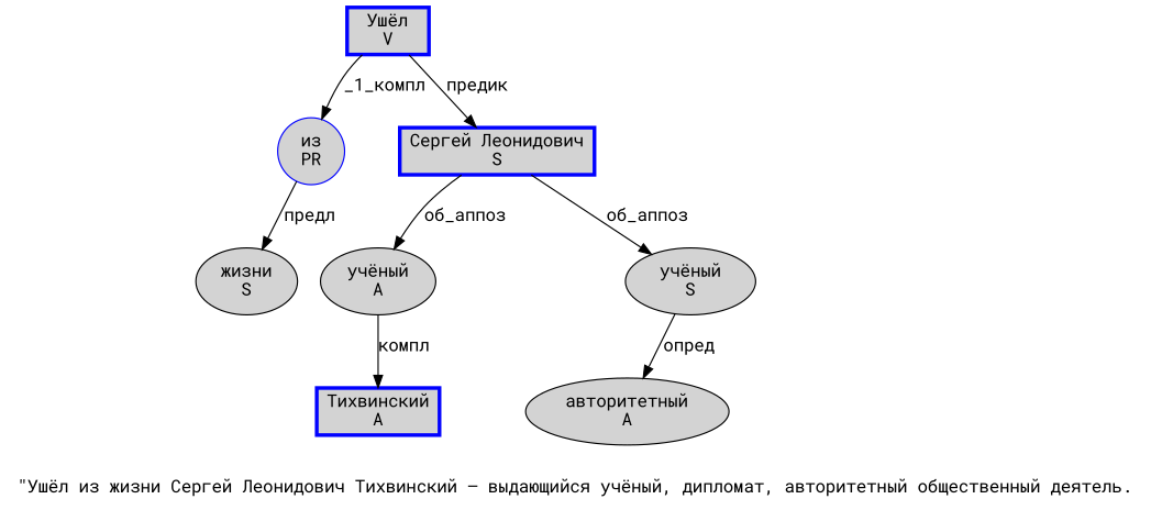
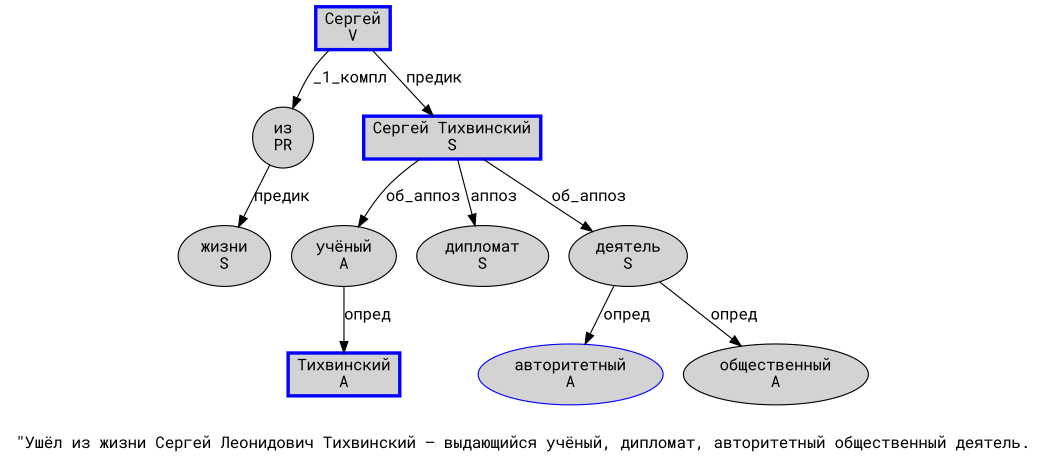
  digraph {
    fontname="Roboto Mono"
    label="\"Ушёл из жизни Сергей Леонидович Тихвинский – выдающийся учёный, дипломат, авторитетный общественный деятель."
    node [fillcolor=lightgray fontname="Roboto Mono" penwidth=1 shape=ellipse style=filled]
    edge [fontname="Roboto Mono"]
-   n1 [color=blue label="Ушёл\nV" penwidth=3 shape=box]
-   n2 [label="из\nPR" color=blue]
-   n3 [color=blue label="Сергей Леонидович\nS" penwidth=3 shape=box]
+   n1 [color=blue label="Сергей\nV" penwidth=3 shape=box]
+   n2 [label="из\nPR"]
+   n3 [color=blue label="Сергей Тихвинский\nS" penwidth=3 shape=box]
    n4 [label="жизни\nS"]
    n5 [label="учёный\nA"]
-   n7 [label="учёный\nS"]
+   n6 [label="дипломат\nS"]
+   n7 [label="деятель\nS"]
    n8 [color=blue label="Тихвинский\nA" penwidth=3 shape=box]
-   n9 [label="авторитетный\nA"]
+   n9 [label="авторитетный\nA" color=blue]
+   n10 [label="общественный\nA"]
    n1 -> n2 [label="_1_компл"]
    n1 -> n3 [label="предик"]
-   n2 -> n4 [label="предл"]
+   n2 -> n4 [label="предик"]
    n3 -> n5 [label="об_аппоз"]
+   n3 -> n6 [label="аппоз"]
    n3 -> n7 [label="об_аппоз"]
-   n5 -> n8 [label="компл"]
+   n5 -> n8 [label="опред"]
    n7 -> n9 [label="опред"]
+   n7 -> n10 [label="опред"]
  }
